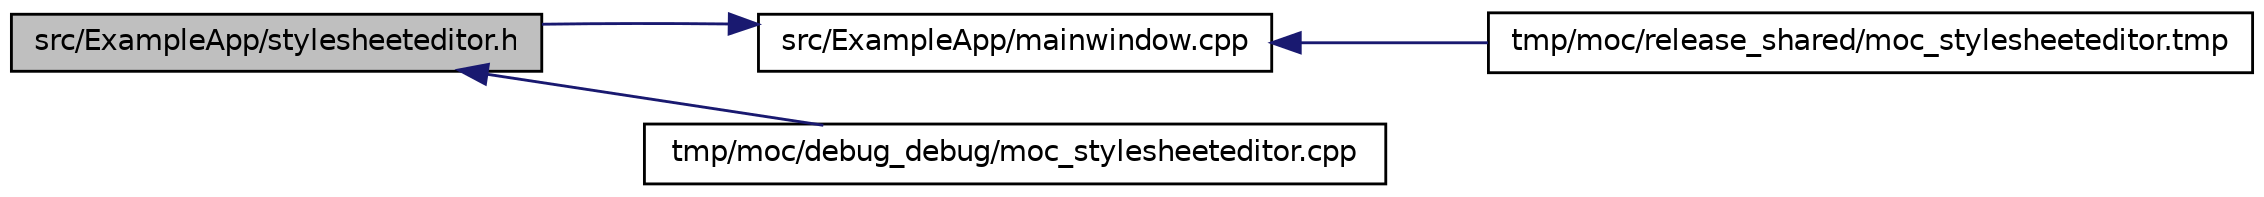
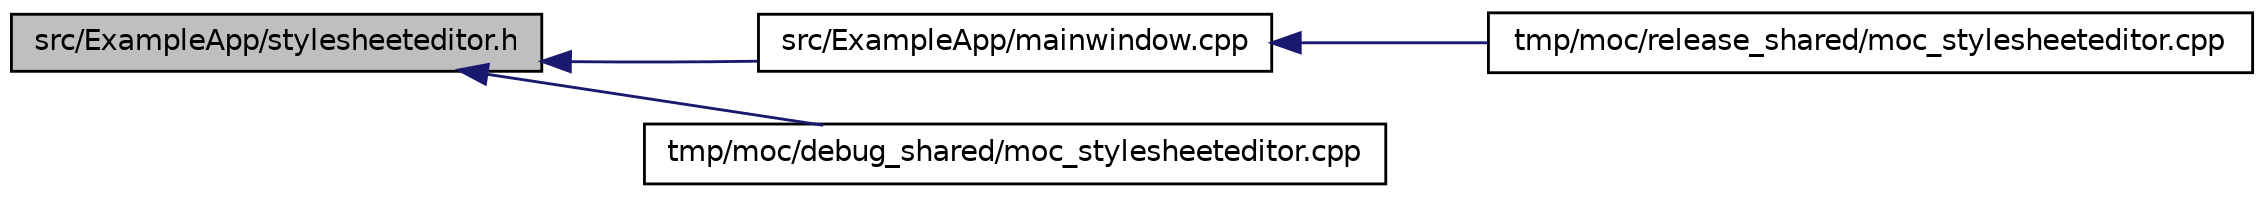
  digraph {
    rankdir=LR
    node [color=black fillcolor=white fontname=Helvetica fontsize=10 shape=record style=filled]
    edge [color=midnightblue dir=back fontname=Helvetica fontsize=10 labelfontname=Helvetica labelfontsize=10 style=solid]
    n1 [fillcolor=grey75 fontcolor=black height=0.2 label="src/ExampleApp/stylesheeteditor.h" width=0.4]
    n2 [height=0.2 label="src/ExampleApp/mainwindow.cpp" width=0.4]
-   n3 [height=0.2 label="tmp/moc/debug_debug/moc_stylesheeteditor.cpp" width=0.4]
-   n4 [height=0.2 label="tmp/moc/release_shared/moc_stylesheeteditor.tmp" width=0.4]
-   n2 -> n1
+   n3 [height=0.2 label="tmp/moc/debug_shared/moc_stylesheeteditor.cpp" width=0.4]
+   n4 [height=0.2 label="tmp/moc/release_shared/moc_stylesheeteditor.cpp" width=0.4]
+   n1 -> n2
    n1 -> n3
    n2 -> n4
  }
